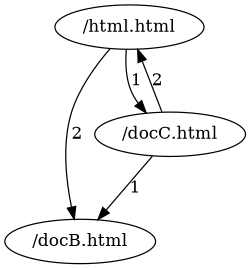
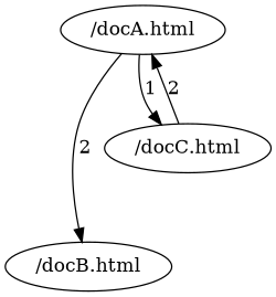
  digraph {
-   n1 [label="/html.html"]
+   n1 [label="/docA.html"]
    n2 [label="/docB.html"]
    n3 [label="/docC.html"]
    n1 -> n2 [label=2]
    n1 -> n3 [label=1]
    n3 -> n1 [label=2]
-   n3 -> n2 [label=1]
  }
